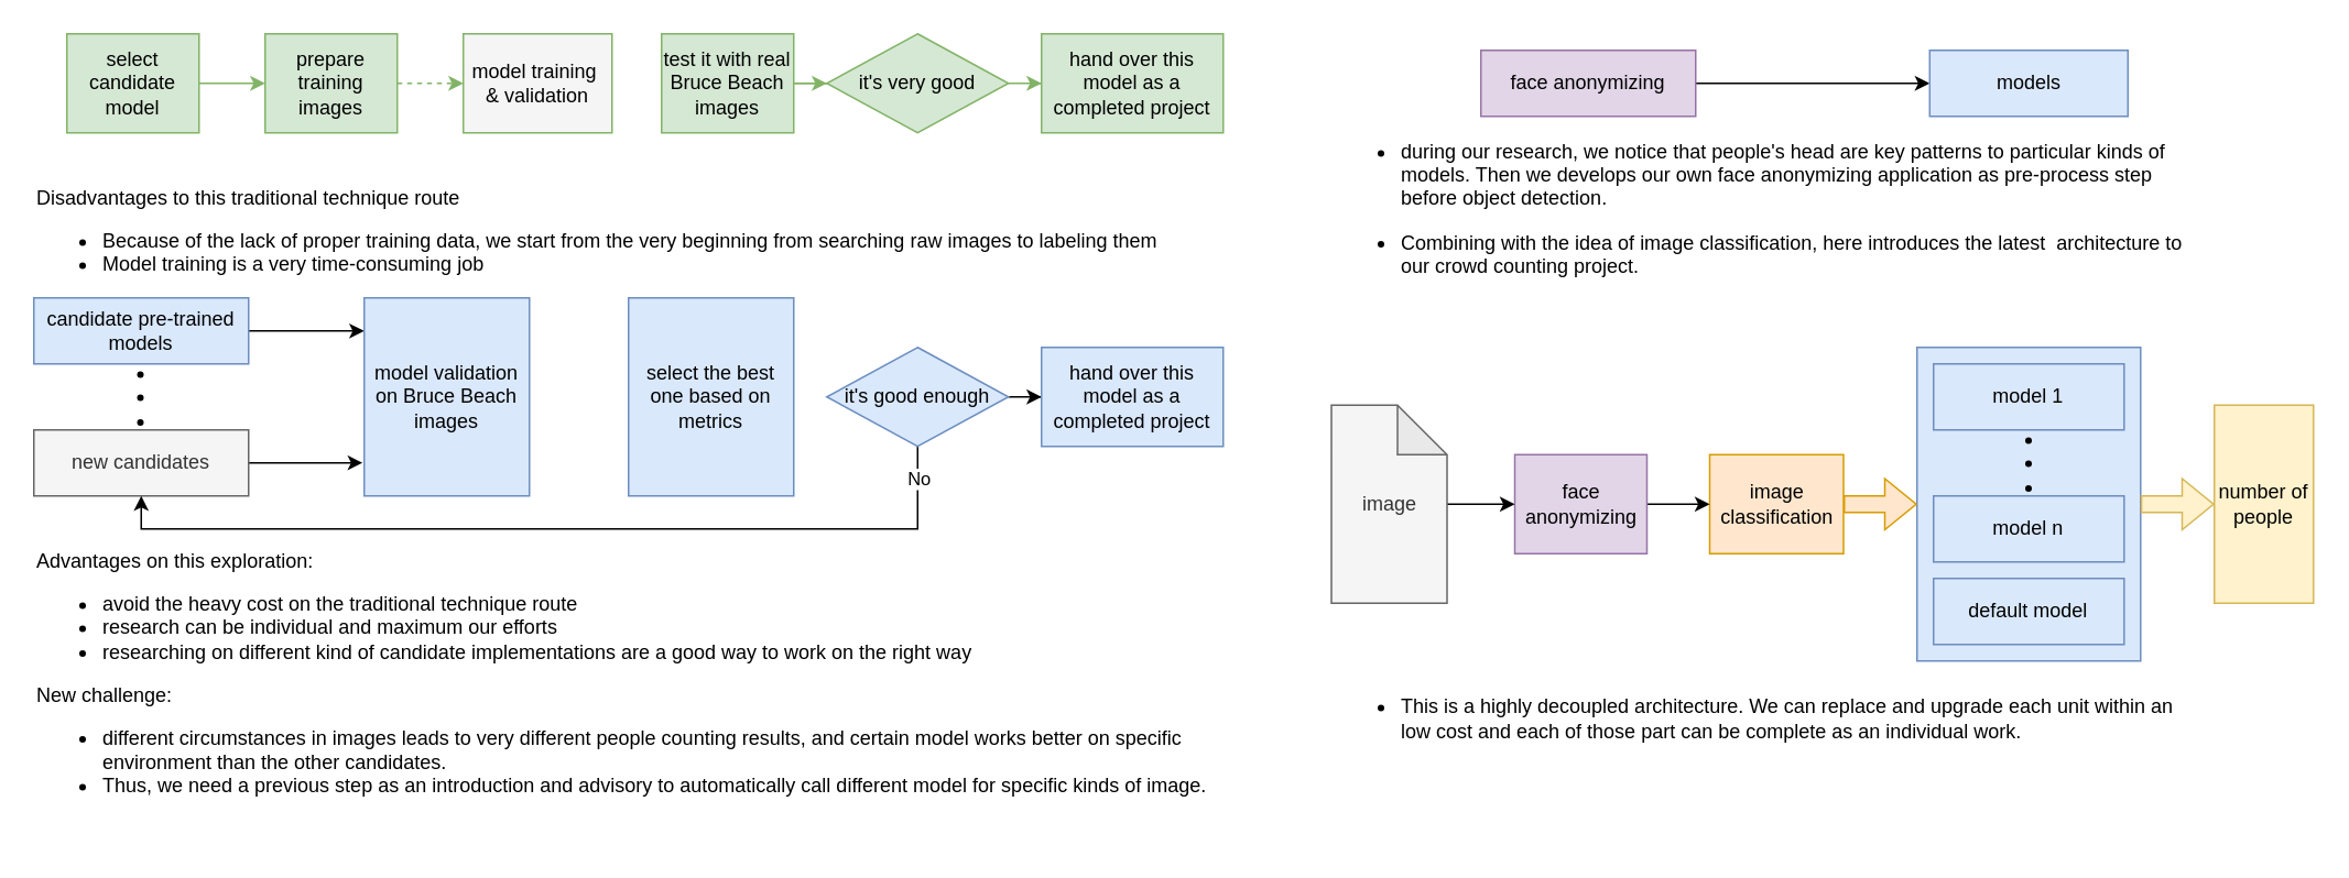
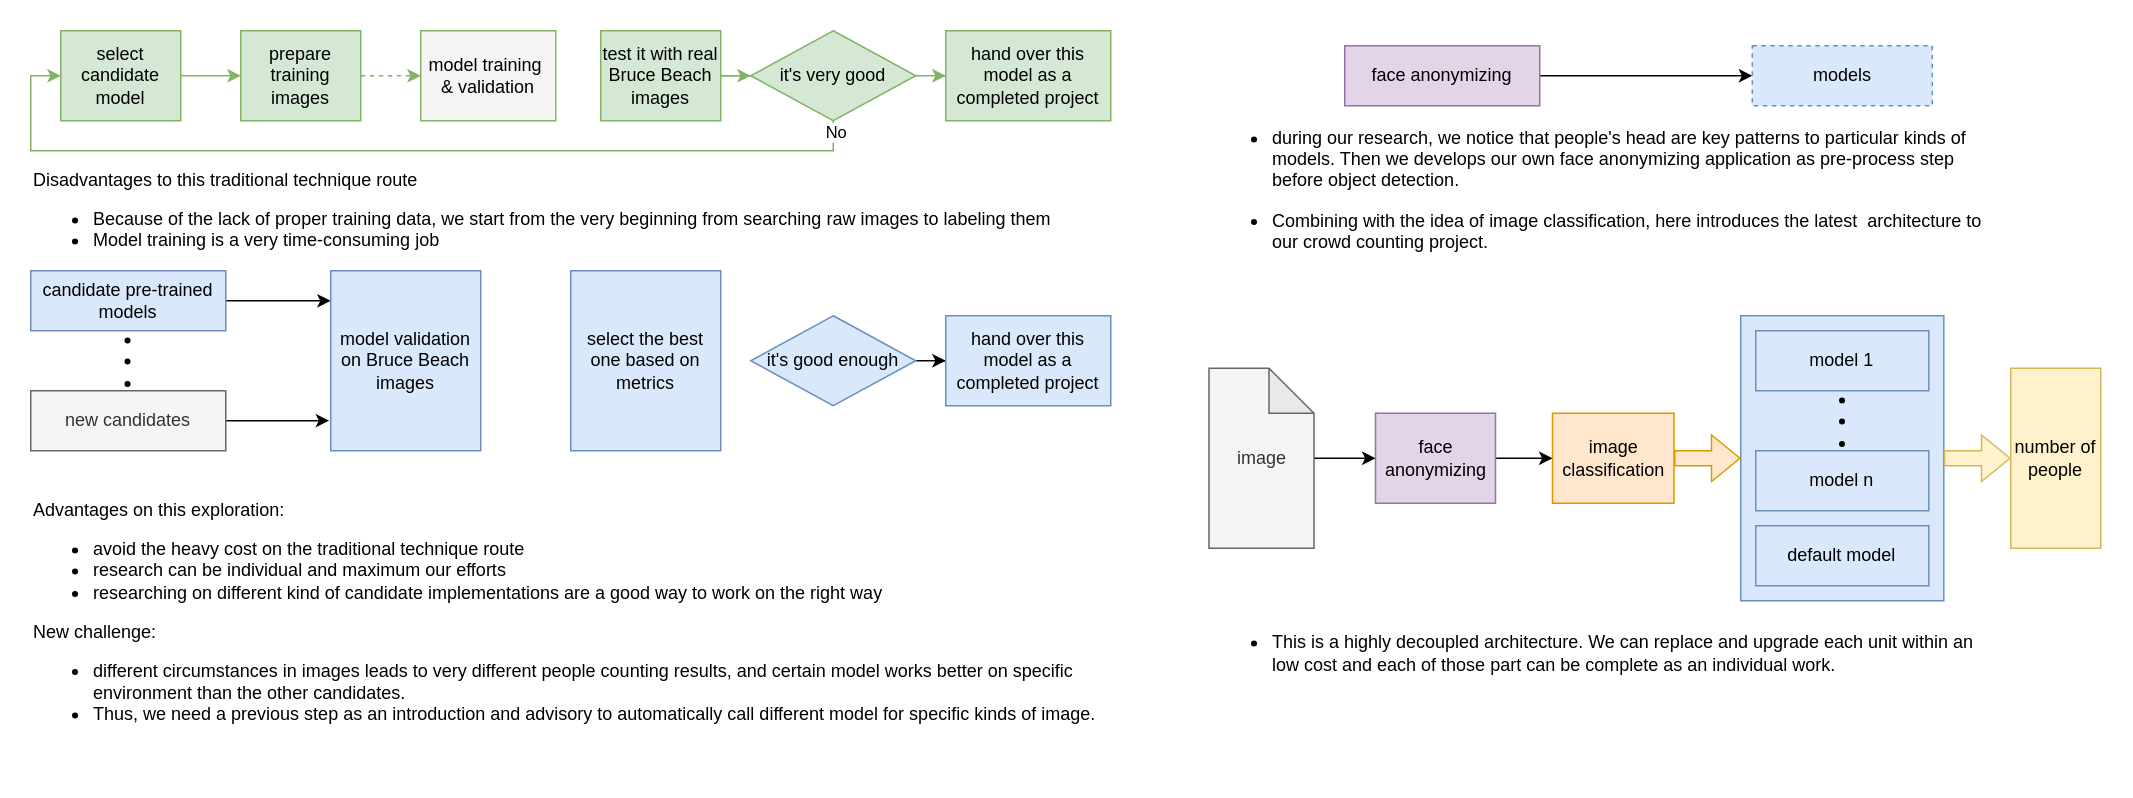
  <mxCell id="0" />
  <mxCell id="1" parent="0" />
  <mxCell id="2" value="" style="rounded=0;whiteSpace=wrap;html=1;fillColor=#dae8fc;strokeColor=#6c8ebf;" parent="1" vertex="1"><mxGeometry x="1160" y="210" width="135.38" height="190" as="geometry" /></mxCell>
  <mxCell id="3" value="" style="edgeStyle=orthogonalEdgeStyle;rounded=0;orthogonalLoop=1;jettySize=auto;html=1;fillColor=#d5e8d4;strokeColor=#82b366;" parent="1" source="4" target="6" edge="1"><mxGeometry relative="1" as="geometry" /></mxCell>
  <mxCell id="4" value="select candidate model" style="rounded=0;whiteSpace=wrap;html=1;fontFamily=Helvetica;fontSize=12;align=center;fillColor=#d5e8d4;strokeColor=#82b366;" parent="1" vertex="1"><mxGeometry x="40" y="20" width="80" height="60" as="geometry" /></mxCell>
  <mxCell id="5" value="" style="edgeStyle=orthogonalEdgeStyle;rounded=0;orthogonalLoop=1;jettySize=auto;html=1;fillColor=#d5e8d4;strokeColor=#82b366;dashed=1;" parent="1" source="6" target="7" edge="1"><mxGeometry relative="1" as="geometry" /></mxCell>
  <mxCell id="6" value="prepare training images" style="rounded=0;whiteSpace=wrap;html=1;fontFamily=Helvetica;fontSize=12;align=center;fillColor=#d5e8d4;strokeColor=#82b366;" parent="1" vertex="1"><mxGeometry x="160" y="20" width="80" height="60" as="geometry" /></mxCell>
  <mxCell id="7" value="model training&amp;nbsp;&lt;br&gt;&amp;amp; validation" style="rounded=0;whiteSpace=wrap;html=1;fontFamily=Helvetica;fontSize=12;align=center;fillColor=#f5f5f5;strokeColor=#82b366;" parent="1" vertex="1"><mxGeometry x="280" y="20" width="90" height="60" as="geometry" /></mxCell>
  <mxCell id="8" value="" style="edgeStyle=orthogonalEdgeStyle;rounded=0;orthogonalLoop=1;jettySize=auto;html=1;startArrow=none;fillColor=#d5e8d4;strokeColor=#82b366;" parent="1" source="15" target="11" edge="1"><mxGeometry relative="1" as="geometry" /></mxCell>
  <mxCell id="9" value="" style="edgeStyle=orthogonalEdgeStyle;rounded=0;orthogonalLoop=1;jettySize=auto;html=1;fillColor=#d5e8d4;strokeColor=#82b366;" parent="1" source="10" target="15" edge="1"><mxGeometry relative="1" as="geometry" /></mxCell>
  <mxCell id="10" value="test it with real Bruce Beach images" style="rounded=0;whiteSpace=wrap;html=1;fontFamily=Helvetica;fontSize=12;align=center;fillColor=#d5e8d4;strokeColor=#82b366;" parent="1" vertex="1"><mxGeometry x="400" y="20" width="80" height="60" as="geometry" /></mxCell>
  <mxCell id="11" value="hand over this model as a completed project" style="rounded=0;whiteSpace=wrap;html=1;fontFamily=Helvetica;fontSize=12;align=center;fillColor=#d5e8d4;strokeColor=#82b366;" parent="1" vertex="1"><mxGeometry x="630" y="20" width="110" height="60" as="geometry" /></mxCell>
  <mxCell id="12" value="" style="edgeStyle=orthogonalEdgeStyle;rounded=0;orthogonalLoop=1;jettySize=auto;html=1;endArrow=none;fillColor=#d5e8d4;strokeColor=#82b366;" parent="1" source="10" target="15" edge="1"><mxGeometry relative="1" as="geometry"><mxPoint x="480" y="50" as="sourcePoint" /><mxPoint x="670" y="50" as="targetPoint" /></mxGeometry></mxCell>
+ <mxCell id="13" style="edgeStyle=orthogonalEdgeStyle;rounded=0;orthogonalLoop=1;jettySize=auto;html=1;exitX=0.5;exitY=1;exitDx=0;exitDy=0;entryX=0;entryY=0.5;entryDx=0;entryDy=0;fillColor=#d5e8d4;strokeColor=#82b366;" parent="1" source="15" target="4" edge="1"><mxGeometry relative="1" as="geometry"><Array as="points"><mxPoint x="555" y="100" /><mxPoint x="20" y="100" /><mxPoint x="20" y="50" /></Array></mxGeometry></mxCell>
+ <mxCell id="14" value="No" style="edgeLabel;html=1;align=center;verticalAlign=middle;resizable=0;points=[];" parent="13" vertex="1" connectable="0"><mxGeometry x="-0.978" y="1" relative="1" as="geometry"><mxPoint as="offset" /></mxGeometry></mxCell>
  <mxCell id="15" value="it's very good" style="rhombus;whiteSpace=wrap;html=1;rounded=0;fillColor=#d5e8d4;strokeColor=#82b366;" parent="1" vertex="1"><mxGeometry x="500" y="20" width="110" height="60" as="geometry" /></mxCell>
  <mxCell id="16" value="&lt;div&gt;Disadvantages to this traditional technique route&lt;/div&gt;&lt;ul&gt;&lt;li&gt;Because of the lack of proper training data, we start from the very beginning from searching raw images to labeling&amp;nbsp;them&lt;/li&gt;&lt;li&gt;Model training is a very time-consuming job&lt;/li&gt;&lt;/ul&gt;" style="text;strokeColor=none;fillColor=none;html=1;whiteSpace=wrap;verticalAlign=middle;overflow=hidden;" parent="1" vertex="1"><mxGeometry x="20" y="110" width="720" height="60" as="geometry" /></mxCell>
  <mxCell id="17" style="edgeStyle=orthogonalEdgeStyle;rounded=0;orthogonalLoop=1;jettySize=auto;html=1;exitX=1;exitY=0.5;exitDx=0;exitDy=0;entryX=0;entryY=0.167;entryDx=0;entryDy=0;entryPerimeter=0;" parent="1" source="18" target="22" edge="1"><mxGeometry relative="1" as="geometry" /></mxCell>
  <mxCell id="18" value="candidate pre-trained models" style="rounded=0;whiteSpace=wrap;html=1;fontFamily=Helvetica;fontSize=12;align=center;fillColor=#dae8fc;strokeColor=#6c8ebf;" parent="1" vertex="1"><mxGeometry x="20" y="180" width="130" height="40" as="geometry" /></mxCell>
  <mxCell id="19" style="edgeStyle=orthogonalEdgeStyle;rounded=0;orthogonalLoop=1;jettySize=auto;html=1;exitX=1;exitY=0.5;exitDx=0;exitDy=0;entryX=-0.01;entryY=0.833;entryDx=0;entryDy=0;entryPerimeter=0;" parent="1" source="20" target="22" edge="1"><mxGeometry relative="1" as="geometry" /></mxCell>
  <mxCell id="20" value="new candidates" style="rounded=0;whiteSpace=wrap;html=1;fontFamily=Helvetica;fontSize=12;align=center;fillColor=#f5f5f5;strokeColor=#666666;fontColor=#333333;" parent="1" vertex="1"><mxGeometry x="20" y="260" width="130" height="40" as="geometry" /></mxCell>
  <mxCell id="21" value="&lt;ul&gt;&lt;li&gt;&lt;br&gt;&lt;/li&gt;&lt;li&gt;&lt;br&gt;&lt;/li&gt;&lt;li&gt;&lt;br&gt;&lt;/li&gt;&lt;/ul&gt;" style="text;strokeColor=none;fillColor=none;html=1;whiteSpace=wrap;verticalAlign=middle;overflow=hidden;" parent="1" vertex="1"><mxGeometry x="55" y="200" width="60" height="80" as="geometry" /></mxCell>
  <mxCell id="22" value="model validation on Bruce Beach&lt;br&gt;images" style="rounded=0;whiteSpace=wrap;html=1;fontFamily=Helvetica;fontSize=12;align=center;fillColor=#dae8fc;strokeColor=#6c8ebf;" parent="1" vertex="1"><mxGeometry x="220" y="180" width="100" height="120" as="geometry" /></mxCell>
  <mxCell id="23" value="select the best one based on metrics" style="rounded=0;whiteSpace=wrap;html=1;fontFamily=Helvetica;fontSize=12;align=center;fillColor=#dae8fc;strokeColor=#6c8ebf;" parent="1" vertex="1"><mxGeometry x="380" y="180" width="100" height="120" as="geometry" /></mxCell>
  <mxCell id="24" value="" style="edgeStyle=orthogonalEdgeStyle;rounded=0;orthogonalLoop=1;jettySize=auto;html=1;" parent="1" source="27" target="28" edge="1"><mxGeometry relative="1" as="geometry" /></mxCell>
- <mxCell id="25" style="edgeStyle=orthogonalEdgeStyle;rounded=0;orthogonalLoop=1;jettySize=auto;html=1;exitX=0.5;exitY=1;exitDx=0;exitDy=0;entryX=0.5;entryY=1;entryDx=0;entryDy=0;" parent="1" source="27" target="20" edge="1"><mxGeometry relative="1" as="geometry" /></mxCell>
- <mxCell id="26" value="No" style="edgeLabel;html=1;align=center;verticalAlign=middle;resizable=0;points=[];" parent="25" vertex="1" connectable="0"><mxGeometry x="-0.93" relative="1" as="geometry"><mxPoint as="offset" /></mxGeometry></mxCell>
  <mxCell id="27" value="it's good enough" style="rhombus;whiteSpace=wrap;html=1;rounded=0;fillColor=#dae8fc;strokeColor=#6c8ebf;" parent="1" vertex="1"><mxGeometry x="500" y="210" width="110" height="60" as="geometry" /></mxCell>
  <mxCell id="28" value="hand over this model as a completed project" style="rounded=0;whiteSpace=wrap;html=1;fontFamily=Helvetica;fontSize=12;align=center;fillColor=#dae8fc;strokeColor=#6c8ebf;" parent="1" vertex="1"><mxGeometry x="630" y="210" width="110" height="60" as="geometry" /></mxCell>
  <mxCell id="29" value="&lt;div&gt;Advantages on this exploration:&lt;/div&gt;&lt;ul&gt;&lt;li&gt;avoid the heavy cost on the traditional technique route&lt;/li&gt;&lt;li&gt;research can be individual and maximum our efforts&lt;/li&gt;&lt;li&gt;researching on different kind of candidate implementations are a good way to work on the right way&lt;br&gt;&lt;/li&gt;&lt;/ul&gt;&lt;div&gt;&lt;div style=&quot;--tw-border-spacing-x: 0; --tw-border-spacing-y: 0; --tw-translate-x: 0; --tw-translate-y: 0; --tw-rotate: 0; --tw-skew-x: 0; --tw-skew-y: 0; --tw-scale-x: 1; --tw-scale-y: 1; --tw-pan-x: ; --tw-pan-y: ; --tw-pinch-zoom: ; --tw-scroll-snap-strictness: proximity; --tw-ordinal: ; --tw-slashed-zero: ; --tw-numeric-figure: ; --tw-numeric-spacing: ; --tw-numeric-fraction: ; --tw-ring-inset: ; --tw-ring-offset-width: 0px; --tw-ring-offset-color: #fff; --tw-ring-color: rgb(59 130 246 / 0.5); --tw-ring-offset-shadow: 0 0 #0000; --tw-ring-shadow: 0 0 #0000; --tw-shadow: 0 0 #0000; --tw-shadow-colored: 0 0 #0000; --tw-blur: ; --tw-brightness: ; --tw-contrast: ; --tw-grayscale: ; --tw-hue-rotate: ; --tw-invert: ; --tw-saturate: ; --tw-sepia: ; --tw-drop-shadow: ; --tw-backdrop-blur: ; --tw-backdrop-brightness: ; --tw-backdrop-contrast: ; --tw-backdrop-grayscale: ; --tw-backdrop-hue-rotate: ; --tw-backdrop-invert: ; --tw-backdrop-opacity: ; --tw-backdrop-saturate: ; --tw-backdrop-sepia: ; border-color: var(--border-color);&quot;&gt;New challenge:&lt;/div&gt;&lt;/div&gt;&lt;ul&gt;&lt;li style=&quot;--tw-border-spacing-x: 0; --tw-border-spacing-y: 0; --tw-translate-x: 0; --tw-translate-y: 0; --tw-rotate: 0; --tw-skew-x: 0; --tw-skew-y: 0; --tw-scale-x: 1; --tw-scale-y: 1; --tw-pan-x: ; --tw-pan-y: ; --tw-pinch-zoom: ; --tw-scroll-snap-strictness: proximity; --tw-ordinal: ; --tw-slashed-zero: ; --tw-numeric-figure: ; --tw-numeric-spacing: ; --tw-numeric-fraction: ; --tw-ring-inset: ; --tw-ring-offset-width: 0px; --tw-ring-offset-color: #fff; --tw-ring-color: rgb(59 130 246 / 0.5); --tw-ring-offset-shadow: 0 0 #0000; --tw-ring-shadow: 0 0 #0000; --tw-shadow: 0 0 #0000; --tw-shadow-colored: 0 0 #0000; --tw-blur: ; --tw-brightness: ; --tw-contrast: ; --tw-grayscale: ; --tw-hue-rotate: ; --tw-invert: ; --tw-saturate: ; --tw-sepia: ; --tw-drop-shadow: ; --tw-backdrop-blur: ; --tw-backdrop-brightness: ; --tw-backdrop-contrast: ; --tw-backdrop-grayscale: ; --tw-backdrop-hue-rotate: ; --tw-backdrop-invert: ; --tw-backdrop-opacity: ; --tw-backdrop-saturate: ; --tw-backdrop-sepia: ; border-color: var(--border-color);&quot;&gt;different circumstances in images leads to very different people counting results, and certain model works better on specific environment than the other candidates.&lt;/li&gt;&lt;li style=&quot;--tw-border-spacing-x: 0; --tw-border-spacing-y: 0; --tw-translate-x: 0; --tw-translate-y: 0; --tw-rotate: 0; --tw-skew-x: 0; --tw-skew-y: 0; --tw-scale-x: 1; --tw-scale-y: 1; --tw-pan-x: ; --tw-pan-y: ; --tw-pinch-zoom: ; --tw-scroll-snap-strictness: proximity; --tw-ordinal: ; --tw-slashed-zero: ; --tw-numeric-figure: ; --tw-numeric-spacing: ; --tw-numeric-fraction: ; --tw-ring-inset: ; --tw-ring-offset-width: 0px; --tw-ring-offset-color: #fff; --tw-ring-color: rgb(59 130 246 / 0.5); --tw-ring-offset-shadow: 0 0 #0000; --tw-ring-shadow: 0 0 #0000; --tw-shadow: 0 0 #0000; --tw-shadow-colored: 0 0 #0000; --tw-blur: ; --tw-brightness: ; --tw-contrast: ; --tw-grayscale: ; --tw-hue-rotate: ; --tw-invert: ; --tw-saturate: ; --tw-sepia: ; --tw-drop-shadow: ; --tw-backdrop-blur: ; --tw-backdrop-brightness: ; --tw-backdrop-contrast: ; --tw-backdrop-grayscale: ; --tw-backdrop-hue-rotate: ; --tw-backdrop-invert: ; --tw-backdrop-opacity: ; --tw-backdrop-saturate: ; --tw-backdrop-sepia: ; border-color: var(--border-color);&quot;&gt;Thus, we need a previous step as an introduction and advisory&amp;nbsp;to automatically call different model for specific kinds of image.&lt;/li&gt;&lt;/ul&gt;&lt;div&gt;&lt;br&gt;&lt;/div&gt;" style="text;strokeColor=none;fillColor=none;html=1;whiteSpace=wrap;verticalAlign=middle;overflow=hidden;" parent="1" vertex="1"><mxGeometry x="20" y="330" width="720" height="180" as="geometry" /></mxCell>
  <mxCell id="30" value="model 1" style="rounded=0;whiteSpace=wrap;html=1;fontFamily=Helvetica;fontSize=12;align=center;fillColor=#dae8fc;strokeColor=#6c8ebf;" parent="1" vertex="1"><mxGeometry x="1170" y="220" width="115.38" height="40" as="geometry" /></mxCell>
  <mxCell id="31" value="model n" style="rounded=0;whiteSpace=wrap;html=1;fontFamily=Helvetica;fontSize=12;align=center;fillColor=#dae8fc;strokeColor=#6c8ebf;" parent="1" vertex="1"><mxGeometry x="1170" y="300" width="115.38" height="40" as="geometry" /></mxCell>
  <mxCell id="32" value="&lt;ul&gt;&lt;li&gt;&lt;br&gt;&lt;/li&gt;&lt;li&gt;&lt;br&gt;&lt;/li&gt;&lt;li&gt;&lt;br&gt;&lt;/li&gt;&lt;/ul&gt;" style="text;strokeColor=none;fillColor=none;html=1;whiteSpace=wrap;verticalAlign=middle;overflow=hidden;" parent="1" vertex="1"><mxGeometry x="1197.69" y="240" width="60" height="80" as="geometry" /></mxCell>
  <mxCell id="33" value="image classification" style="rounded=0;whiteSpace=wrap;html=1;fillColor=#ffe6cc;strokeColor=#d79b00;" parent="1" vertex="1"><mxGeometry x="1034.5" y="275" width="81" height="60" as="geometry" /></mxCell>
  <mxCell id="34" style="edgeStyle=orthogonalEdgeStyle;rounded=0;orthogonalLoop=1;jettySize=auto;html=1;exitX=1;exitY=0.5;exitDx=0;exitDy=0;entryX=0;entryY=0.5;entryDx=0;entryDy=0;" parent="1" source="35" target="36" edge="1"><mxGeometry relative="1" as="geometry" /></mxCell>
  <mxCell id="35" value="face anonymizing" style="rounded=0;whiteSpace=wrap;html=1;fillColor=#e1d5e7;strokeColor=#9673a6;" parent="1" vertex="1"><mxGeometry x="896" y="30" width="130" height="40" as="geometry" /></mxCell>
- <mxCell id="36" value="models" style="rounded=0;whiteSpace=wrap;html=1;fontFamily=Helvetica;fontSize=12;align=center;fillColor=#dae8fc;strokeColor=#6c8ebf;" parent="1" vertex="1"><mxGeometry x="1167.69" y="30" width="120" height="40" as="geometry" /></mxCell>
+ <mxCell id="36" value="models" style="rounded=0;whiteSpace=wrap;html=1;fontFamily=Helvetica;fontSize=12;align=center;fillColor=#dae8fc;strokeColor=#6c8ebf;dashed=1;" parent="1" vertex="1"><mxGeometry x="1167.69" y="30" width="120" height="40" as="geometry" /></mxCell>
  <mxCell id="37" value="&lt;ul&gt;&lt;li&gt;during our research, we notice that people's head are key patterns to particular kinds of models. Then we develops our own face anonymizing application as pre-process step before object detection.&lt;/li&gt;&lt;/ul&gt;&lt;ul&gt;&lt;li&gt;Combining with the idea of image classification, here introduces the latest&amp;nbsp; architecture to our crowd counting project.&lt;/li&gt;&lt;/ul&gt;" style="text;strokeColor=none;fillColor=none;html=1;whiteSpace=wrap;verticalAlign=middle;overflow=hidden;" parent="1" vertex="1"><mxGeometry x="805.5" y="70" width="530" height="110" as="geometry" /></mxCell>
  <mxCell id="38" style="edgeStyle=orthogonalEdgeStyle;rounded=0;orthogonalLoop=1;jettySize=auto;html=1;entryX=0;entryY=0.5;entryDx=0;entryDy=0;" parent="1" source="39" target="33" edge="1"><mxGeometry relative="1" as="geometry" /></mxCell>
  <mxCell id="39" value="face anonymizing" style="rounded=0;whiteSpace=wrap;html=1;fillColor=#e1d5e7;strokeColor=#9673a6;" parent="1" vertex="1"><mxGeometry x="916.5" y="275" width="80" height="60" as="geometry" /></mxCell>
  <mxCell id="40" value="number of people" style="rounded=0;whiteSpace=wrap;html=1;fontFamily=Helvetica;fontSize=12;align=center;fillColor=#fff2cc;strokeColor=#d6b656;" parent="1" vertex="1"><mxGeometry x="1340" y="245" width="60" height="120" as="geometry" /></mxCell>
  <mxCell id="41" style="edgeStyle=orthogonalEdgeStyle;rounded=0;orthogonalLoop=1;jettySize=auto;html=1;entryX=0;entryY=0.5;entryDx=0;entryDy=0;" parent="1" source="42" target="39" edge="1"><mxGeometry relative="1" as="geometry" /></mxCell>
  <mxCell id="42" value="image" style="shape=note;whiteSpace=wrap;html=1;backgroundOutline=1;darkOpacity=0.05;fillColor=#f5f5f5;fontColor=#333333;strokeColor=#666666;" parent="1" vertex="1"><mxGeometry x="805.5" y="245" width="70" height="120" as="geometry" /></mxCell>
  <mxCell id="43" value="" style="shape=flexArrow;endArrow=classic;html=1;rounded=0;exitX=1;exitY=0.5;exitDx=0;exitDy=0;entryX=0;entryY=0.5;entryDx=0;entryDy=0;fillColor=#fff2cc;strokeColor=#d6b656;" parent="1" source="2" target="40" edge="1"><mxGeometry width="50" height="50" relative="1" as="geometry"><mxPoint x="1320" y="280" as="sourcePoint" /><mxPoint x="1350" y="279.5" as="targetPoint" /></mxGeometry></mxCell>
  <mxCell id="44" value="&lt;ul&gt;&lt;li&gt;This is a highly decoupled architecture. We can replace and upgrade each unit within an low cost and each of those part can be complete as an individual work.&lt;/li&gt;&lt;/ul&gt;" style="text;strokeColor=none;fillColor=none;html=1;whiteSpace=wrap;verticalAlign=middle;overflow=hidden;" vertex="1" parent="1"><mxGeometry x="805.5" y="400" width="530" height="70" as="geometry" /></mxCell>
  <mxCell id="45" value="default model" style="rounded=0;whiteSpace=wrap;html=1;fontFamily=Helvetica;fontSize=12;align=center;fillColor=#dae8fc;strokeColor=#6c8ebf;" vertex="1" parent="1"><mxGeometry x="1170" y="350" width="115.38" height="40" as="geometry" /></mxCell>
  <mxCell id="46" value="" style="shape=flexArrow;endArrow=classic;html=1;rounded=0;exitX=1;exitY=0.5;exitDx=0;exitDy=0;entryX=0;entryY=0.5;entryDx=0;entryDy=0;fillColor=#ffe6cc;strokeColor=#d79b00;" edge="1" parent="1" source="33" target="2"><mxGeometry width="50" height="50" relative="1" as="geometry"><mxPoint x="1146.38" y="304.5" as="sourcePoint" /><mxPoint x="1185.38" y="304.5" as="targetPoint" /></mxGeometry></mxCell>
